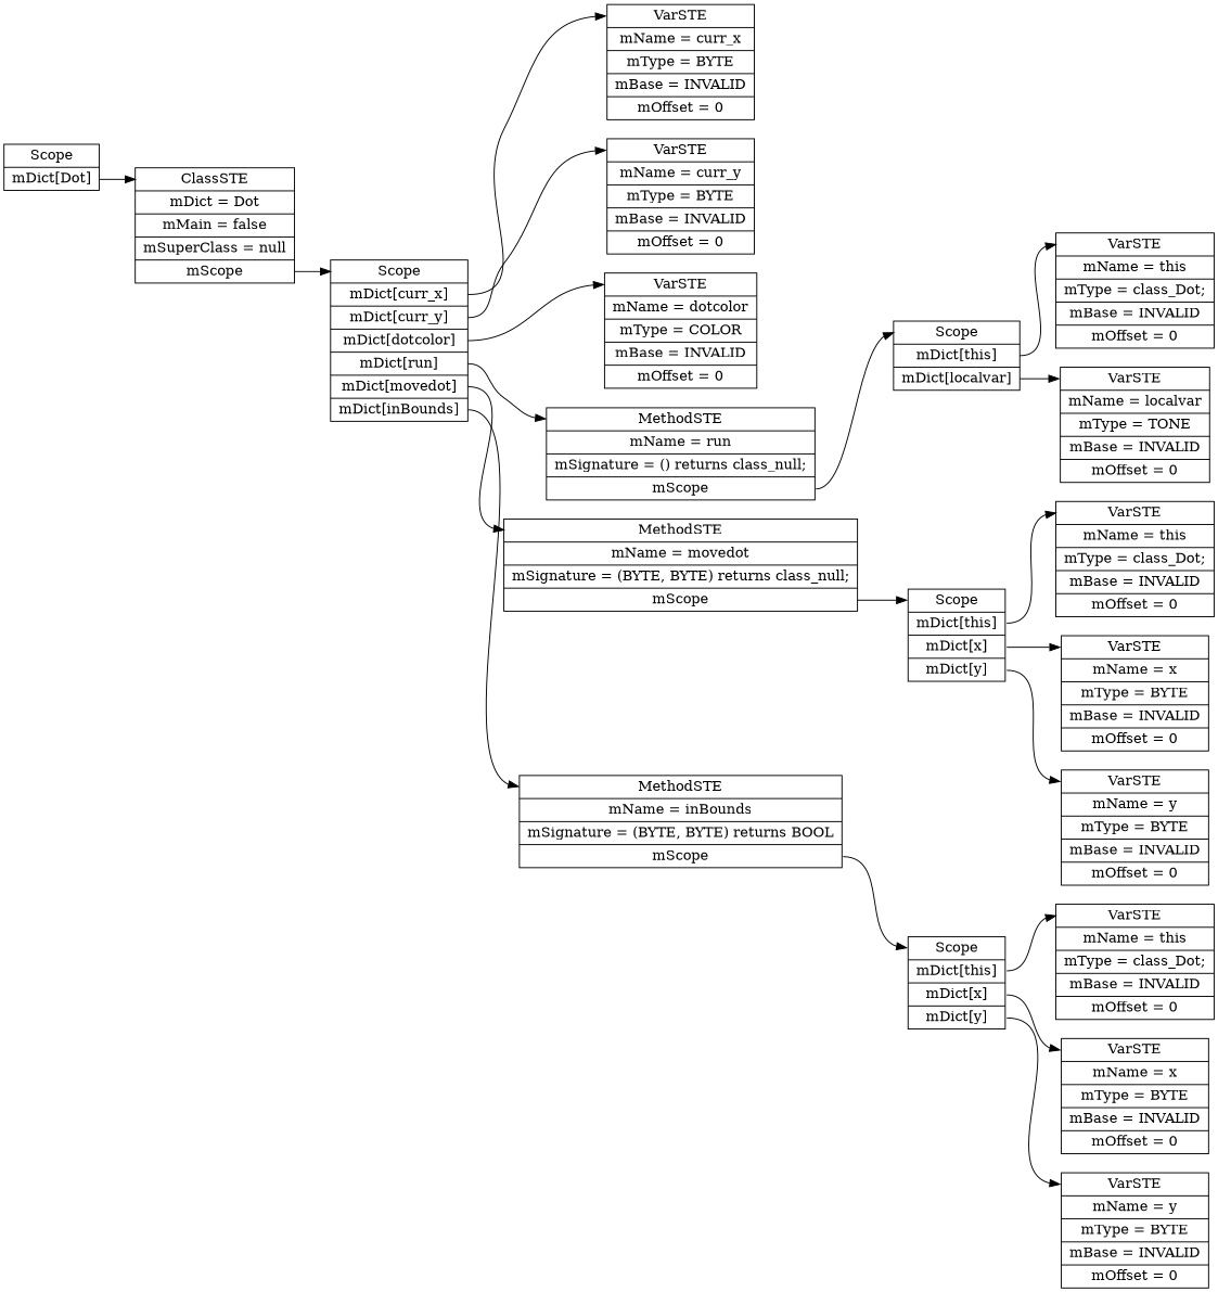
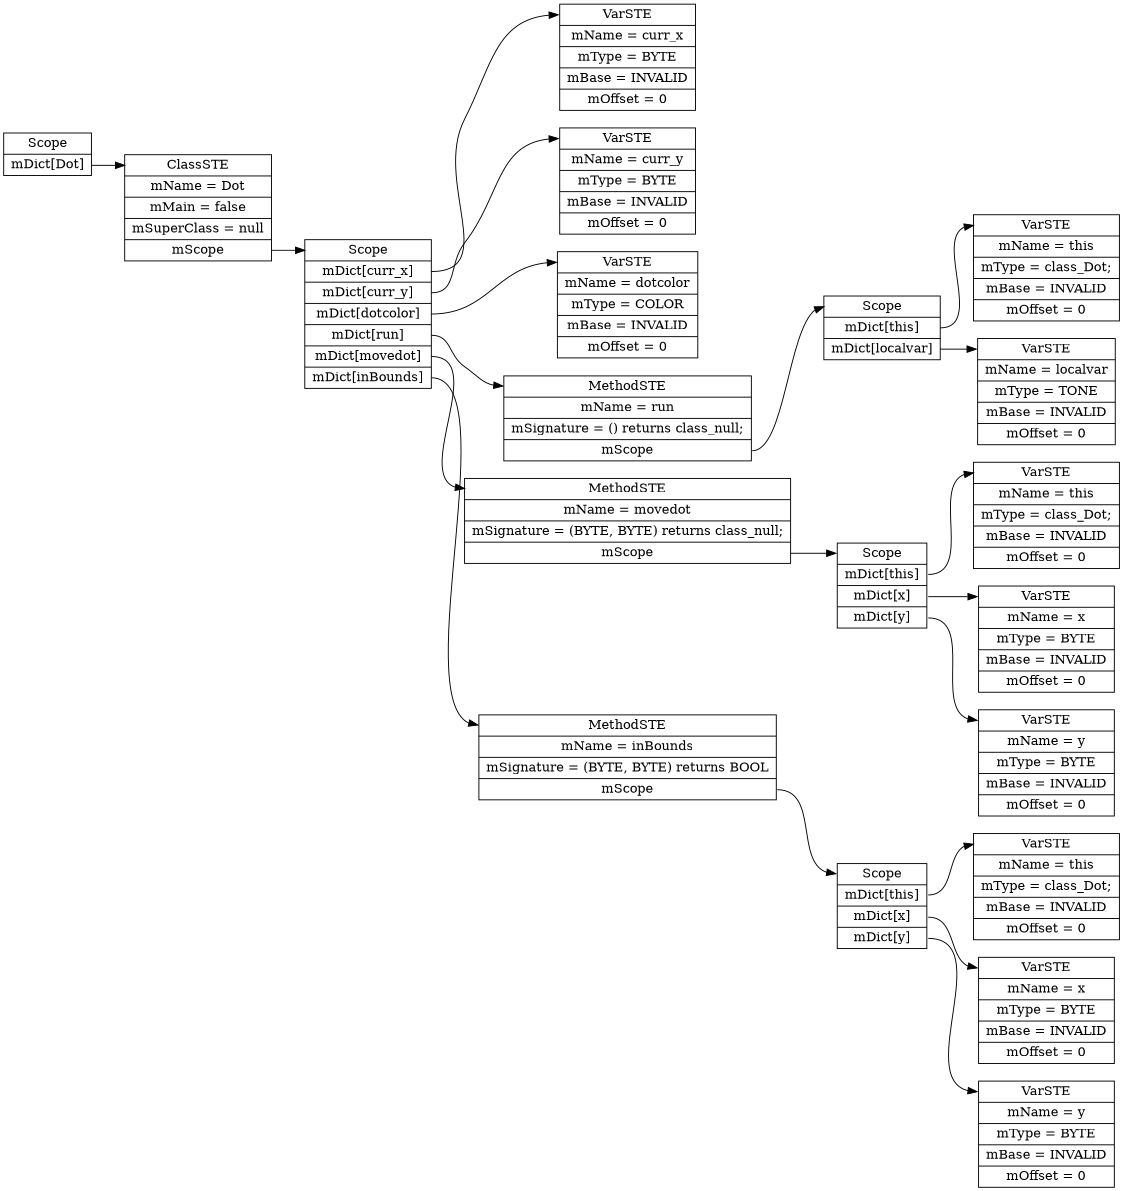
  digraph {
    rankdir=LR
    node [shape=record]
    edge [headport=f0 tailport=f3]
    n1 [label=" <f0> Scope | <f1> mDict\[Dot\] "]
-   n2 [label=" <f0> ClassSTE | <f1> mDict = Dot| <f2> mMain = false| <f3> mSuperClass = null| <f4> mScope "]
+   n2 [label=" <f0> ClassSTE | <f1> mName = Dot| <f2> mMain = false| <f3> mSuperClass = null| <f4> mScope "]
    n3 [label=" <f0> Scope | <f1> mDict\[curr_x\] | <f2> mDict\[curr_y\] | <f3> mDict\[dotcolor\] | <f4> mDict\[run\] | <f5> mDict\[movedot\] | <f6> mDict\[inBounds\] "]
    n4 [label=" <f0> VarSTE | <f1> mName = curr_x| <f2> mType = BYTE| <f3> mBase = INVALID| <f4> mOffset = 0"]
    n5 [label=" <f0> VarSTE | <f1> mName = curr_y| <f2> mType = BYTE| <f3> mBase = INVALID| <f4> mOffset = 0"]
    n6 [label=" <f0> VarSTE | <f1> mName = dotcolor| <f2> mType = COLOR| <f3> mBase = INVALID| <f4> mOffset = 0"]
    n7 [label=" <f0> MethodSTE | <f1> mName = run| <f2> mSignature = () returns class_null;| <f3> mScope "]
    n8 [label=" <f0> MethodSTE | <f1> mName = movedot| <f2> mSignature = (BYTE, BYTE) returns class_null;| <f3> mScope "]
    n9 [label=" <f0> MethodSTE | <f1> mName = inBounds| <f2> mSignature = (BYTE, BYTE) returns BOOL| <f3> mScope "]
    n10 [label=" <f0> Scope | <f1> mDict\[this\] | <f2> mDict\[localvar\] "]
    n11 [label=" <f0> VarSTE | <f1> mName = this| <f2> mType = class_Dot;| <f3> mBase = INVALID| <f4> mOffset = 0"]
    n12 [label=" <f0> VarSTE | <f1> mName = localvar| <f2> mType = TONE| <f3> mBase = INVALID| <f4> mOffset = 0"]
    n13 [label=" <f0> Scope | <f1> mDict\[this\] | <f2> mDict\[x\] | <f3> mDict\[y\] "]
    n14 [label=" <f0> VarSTE | <f1> mName = this| <f2> mType = class_Dot;| <f3> mBase = INVALID| <f4> mOffset = 0"]
    n15 [label=" <f0> VarSTE | <f1> mName = x| <f2> mType = BYTE| <f3> mBase = INVALID| <f4> mOffset = 0"]
    n16 [label=" <f0> VarSTE | <f1> mName = y| <f2> mType = BYTE| <f3> mBase = INVALID| <f4> mOffset = 0"]
    n17 [label=" <f0> Scope | <f1> mDict\[this\] | <f2> mDict\[x\] | <f3> mDict\[y\] "]
    n18 [label=" <f0> VarSTE | <f1> mName = this| <f2> mType = class_Dot;| <f3> mBase = INVALID| <f4> mOffset = 0"]
    n19 [label=" <f0> VarSTE | <f1> mName = x| <f2> mType = BYTE| <f3> mBase = INVALID| <f4> mOffset = 0"]
    n20 [label=" <f0> VarSTE | <f1> mName = y| <f2> mType = BYTE| <f3> mBase = INVALID| <f4> mOffset = 0"]
    n1 -> n2 [tailport=f1]
    n2 -> n3 [tailport=f4]
    n3 -> n4 [tailport=f1]
    n3 -> n5 [tailport=f2]
    n3 -> n6
    n3 -> n7 [tailport=f4]
    n3 -> n8 [tailport=f5]
    n3 -> n9 [tailport=f6]
    n7 -> n10
    n8 -> n13
    n9 -> n17
    n10 -> n11 [tailport=f1]
    n10 -> n12 [tailport=f2]
    n13 -> n14 [tailport=f1]
    n13 -> n15 [tailport=f2]
    n13 -> n16
    n17 -> n18 [tailport=f1]
    n17 -> n19 [tailport=f2]
    n17 -> n20
  }
